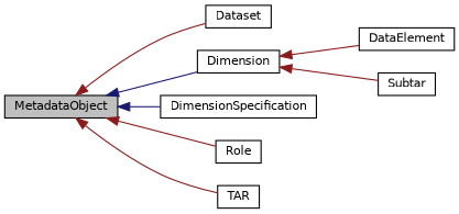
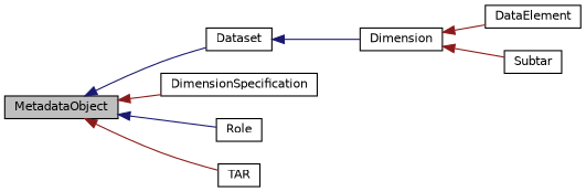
  digraph {
    rankdir=LR
    node [color=black fillcolor=white fontname=Helvetica fontsize=10 shape=record style=filled]
    edge [color=midnightblue dir=back fontname=Helvetica fontsize=10 labelfontname=Helvetica labelfontsize=10 style=solid]
    n1 [fillcolor=grey75 fontcolor=black height=0.2 label=MetadataObject width=0.4]
    n2 [height=0.2 label=Dataset width=0.4]
    n3 [height=0.2 label=Dimension width=0.4]
    n4 [height=0.2 label=DimensionSpecification width=0.4]
    n5 [height=0.2 label=Role width=0.4]
    n6 [height=0.2 label=TAR width=0.4]
    n7 [height=0.2 label=DataElement width=0.4]
    n8 [height=0.2 label=Subtar width=0.4]
-   n1 -> n2 [color=firebrick4]
-   n1 -> n3
-   n1 -> n4
-   n1 -> n5 [color=firebrick4]
+   n1 -> n2
+   n2 -> n3
+   n1 -> n4 [color=firebrick4]
+   n1 -> n5
    n1 -> n6 [color=firebrick4]
    n3 -> n7 [color=firebrick4]
    n3 -> n8 [color=firebrick4]
  }
